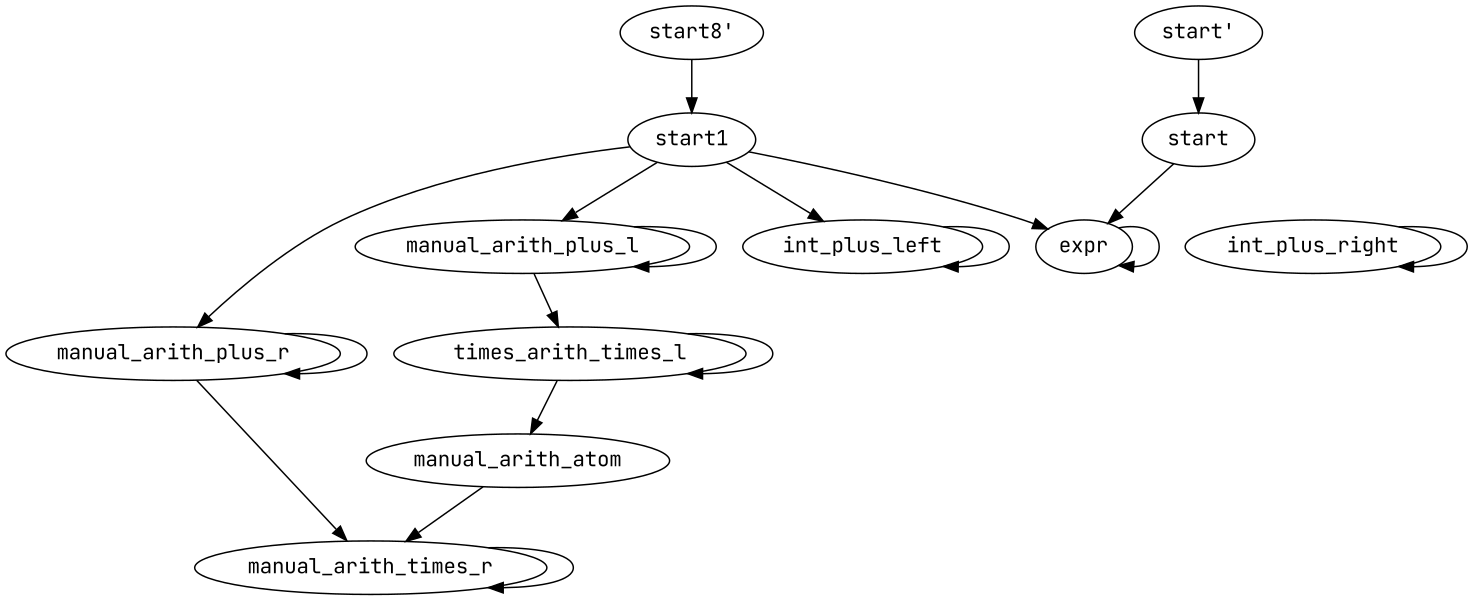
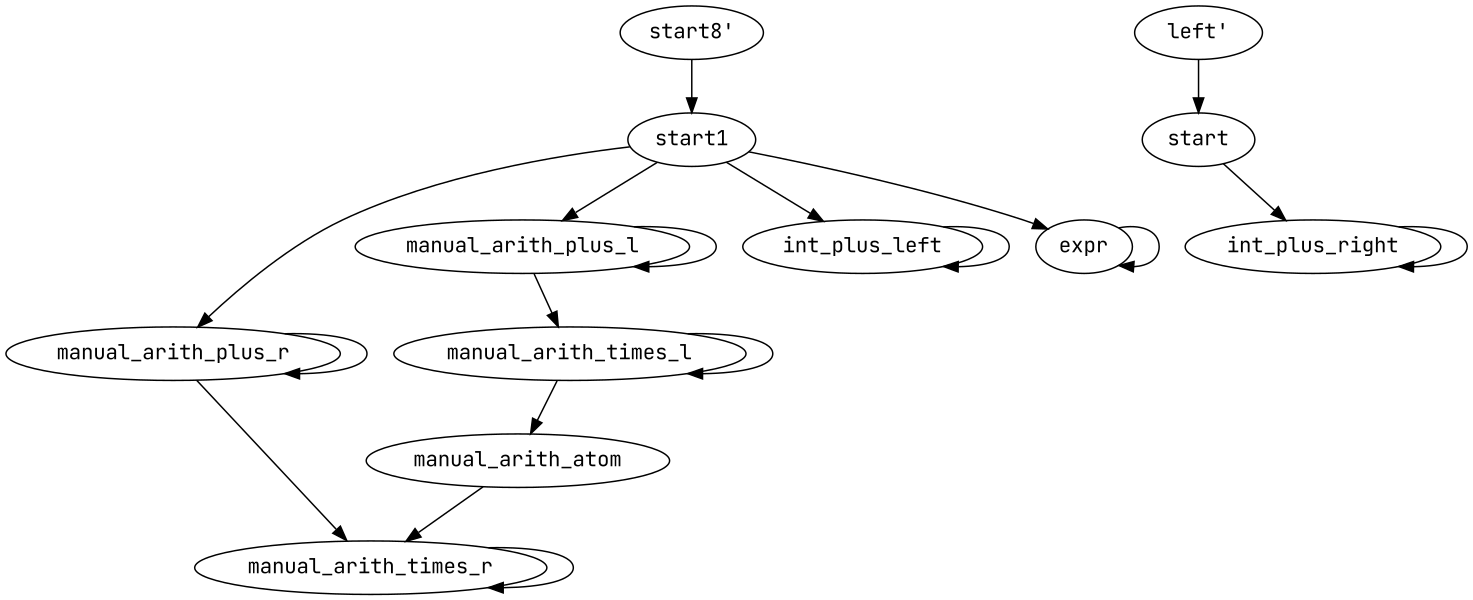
  digraph {
    fontname="JetBrains Mono"
    rankdir=TB
    node [fontname="JetBrains Mono"]
    edge [fontname="JetBrains Mono"]
    n1 [label="start8'"]
    n2 [label=start1]
    n3 [label=manual_arith_plus_r]
    n4 [label=manual_arith_plus_l]
    n5 [label=int_plus_left]
    n6 [label=expr]
-   n7 [label="start'"]
+   n7 [label="left'"]
    n8 [label=start]
    n9 [label=manual_arith_times_r]
-   n10 [label=times_arith_times_l]
+   n10 [label=manual_arith_times_l]
    n11 [label=int_plus_right]
    n12 [label=manual_arith_atom]
    n1 -> n2
    n2 -> n3
    n2 -> n4
    n2 -> n5
    n2 -> n6
    n3 -> n3
    n3 -> n9
    n4 -> n4
    n4 -> n10
    n5 -> n5
    n6 -> n6
    n7 -> n8
-   n8 -> n6
+   n8 -> n11
    n9 -> n9
    n10 -> n10
    n10 -> n12
    n11 -> n11
    n12 -> n9
  }
